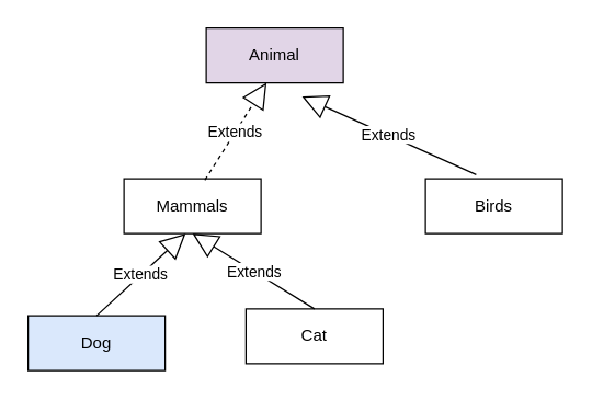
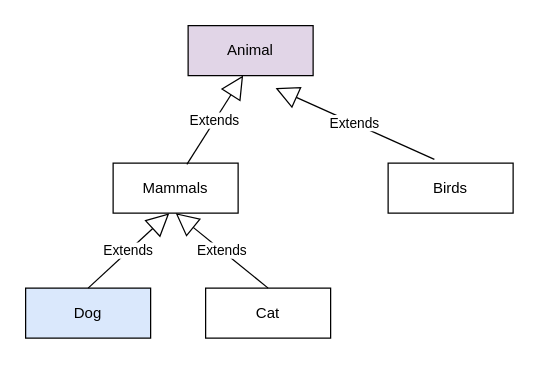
  <mxCell id="0" />
  <mxCell id="1" parent="0" />
  <mxCell id="2" value="Animal" style="whiteSpace=wrap;html=1;align=center;fillColor=#e1d5e7;" vertex="1" parent="1"><mxGeometry x="150" y="20" width="100" height="40" as="geometry" /></mxCell>
  <mxCell id="3" value="Mammals" style="whiteSpace=wrap;html=1;align=center;" vertex="1" parent="1"><mxGeometry x="90" y="130" width="100" height="40" as="geometry" /></mxCell>
  <mxCell id="4" value="Dog" style="whiteSpace=wrap;html=1;align=center;fillColor=#dae8fc;" vertex="1" parent="1"><mxGeometry x="20" y="230" width="100" height="40" as="geometry" /></mxCell>
- <mxCell id="5" value="Cat" style="whiteSpace=wrap;html=1;align=center;" vertex="1" parent="1"><mxGeometry x="179" y="225" width="100" height="40" as="geometry" /></mxCell>
+ <mxCell id="5" value="Cat" style="whiteSpace=wrap;html=1;align=center;" vertex="1" parent="1"><mxGeometry x="164" y="230" width="100" height="40" as="geometry" /></mxCell>
  <mxCell id="6" value="Birds" style="whiteSpace=wrap;html=1;align=center;" vertex="1" parent="1"><mxGeometry x="310" y="130" width="100" height="40" as="geometry" /></mxCell>
- <mxCell id="7" value="Extends" style="endArrow=block;endSize=16;endFill=0;html=1;entryX=0.44;entryY=1;entryDx=0;entryDy=0;entryPerimeter=0;exitX=0.59;exitY=0.025;exitDx=0;exitDy=0;exitPerimeter=0;dashed=1;" edge="1" parent="1" source="3" target="2"><mxGeometry width="160" relative="1" as="geometry"><mxPoint x="170" y="120" as="sourcePoint" /><mxPoint x="290" y="210" as="targetPoint" /></mxGeometry></mxCell>
+ <mxCell id="7" value="Extends" style="endArrow=block;endSize=16;endFill=0;html=1;entryX=0.44;entryY=1;entryDx=0;entryDy=0;entryPerimeter=0;exitX=0.59;exitY=0.025;exitDx=0;exitDy=0;exitPerimeter=0;" edge="1" parent="1" source="3" target="2"><mxGeometry width="160" relative="1" as="geometry"><mxPoint x="170" y="120" as="sourcePoint" /><mxPoint x="290" y="210" as="targetPoint" /></mxGeometry></mxCell>
  <mxCell id="8" value="Extends" style="endArrow=block;endSize=16;endFill=0;html=1;exitX=0.37;exitY=-0.075;exitDx=0;exitDy=0;exitPerimeter=0;" edge="1" parent="1" source="6"><mxGeometry width="160" relative="1" as="geometry"><mxPoint x="159" y="141" as="sourcePoint" /><mxPoint x="220" y="70" as="targetPoint" /></mxGeometry></mxCell>
  <mxCell id="9" value="Extends" style="endArrow=block;endSize=16;endFill=0;html=1;entryX=0.44;entryY=1;entryDx=0;entryDy=0;entryPerimeter=0;exitX=0.5;exitY=0;exitDx=0;exitDy=0;" edge="1" parent="1" source="4"><mxGeometry width="160" relative="1" as="geometry"><mxPoint x="90" y="241" as="sourcePoint" /><mxPoint x="135" y="170" as="targetPoint" /></mxGeometry></mxCell>
  <mxCell id="10" value="Extends" style="endArrow=block;endSize=16;endFill=0;html=1;entryX=0.5;entryY=1;entryDx=0;entryDy=0;exitX=0.5;exitY=0;exitDx=0;exitDy=0;" edge="1" parent="1" source="5" target="3"><mxGeometry width="160" relative="1" as="geometry"><mxPoint x="80" y="240" as="sourcePoint" /><mxPoint x="145" y="180" as="targetPoint" /></mxGeometry></mxCell>
